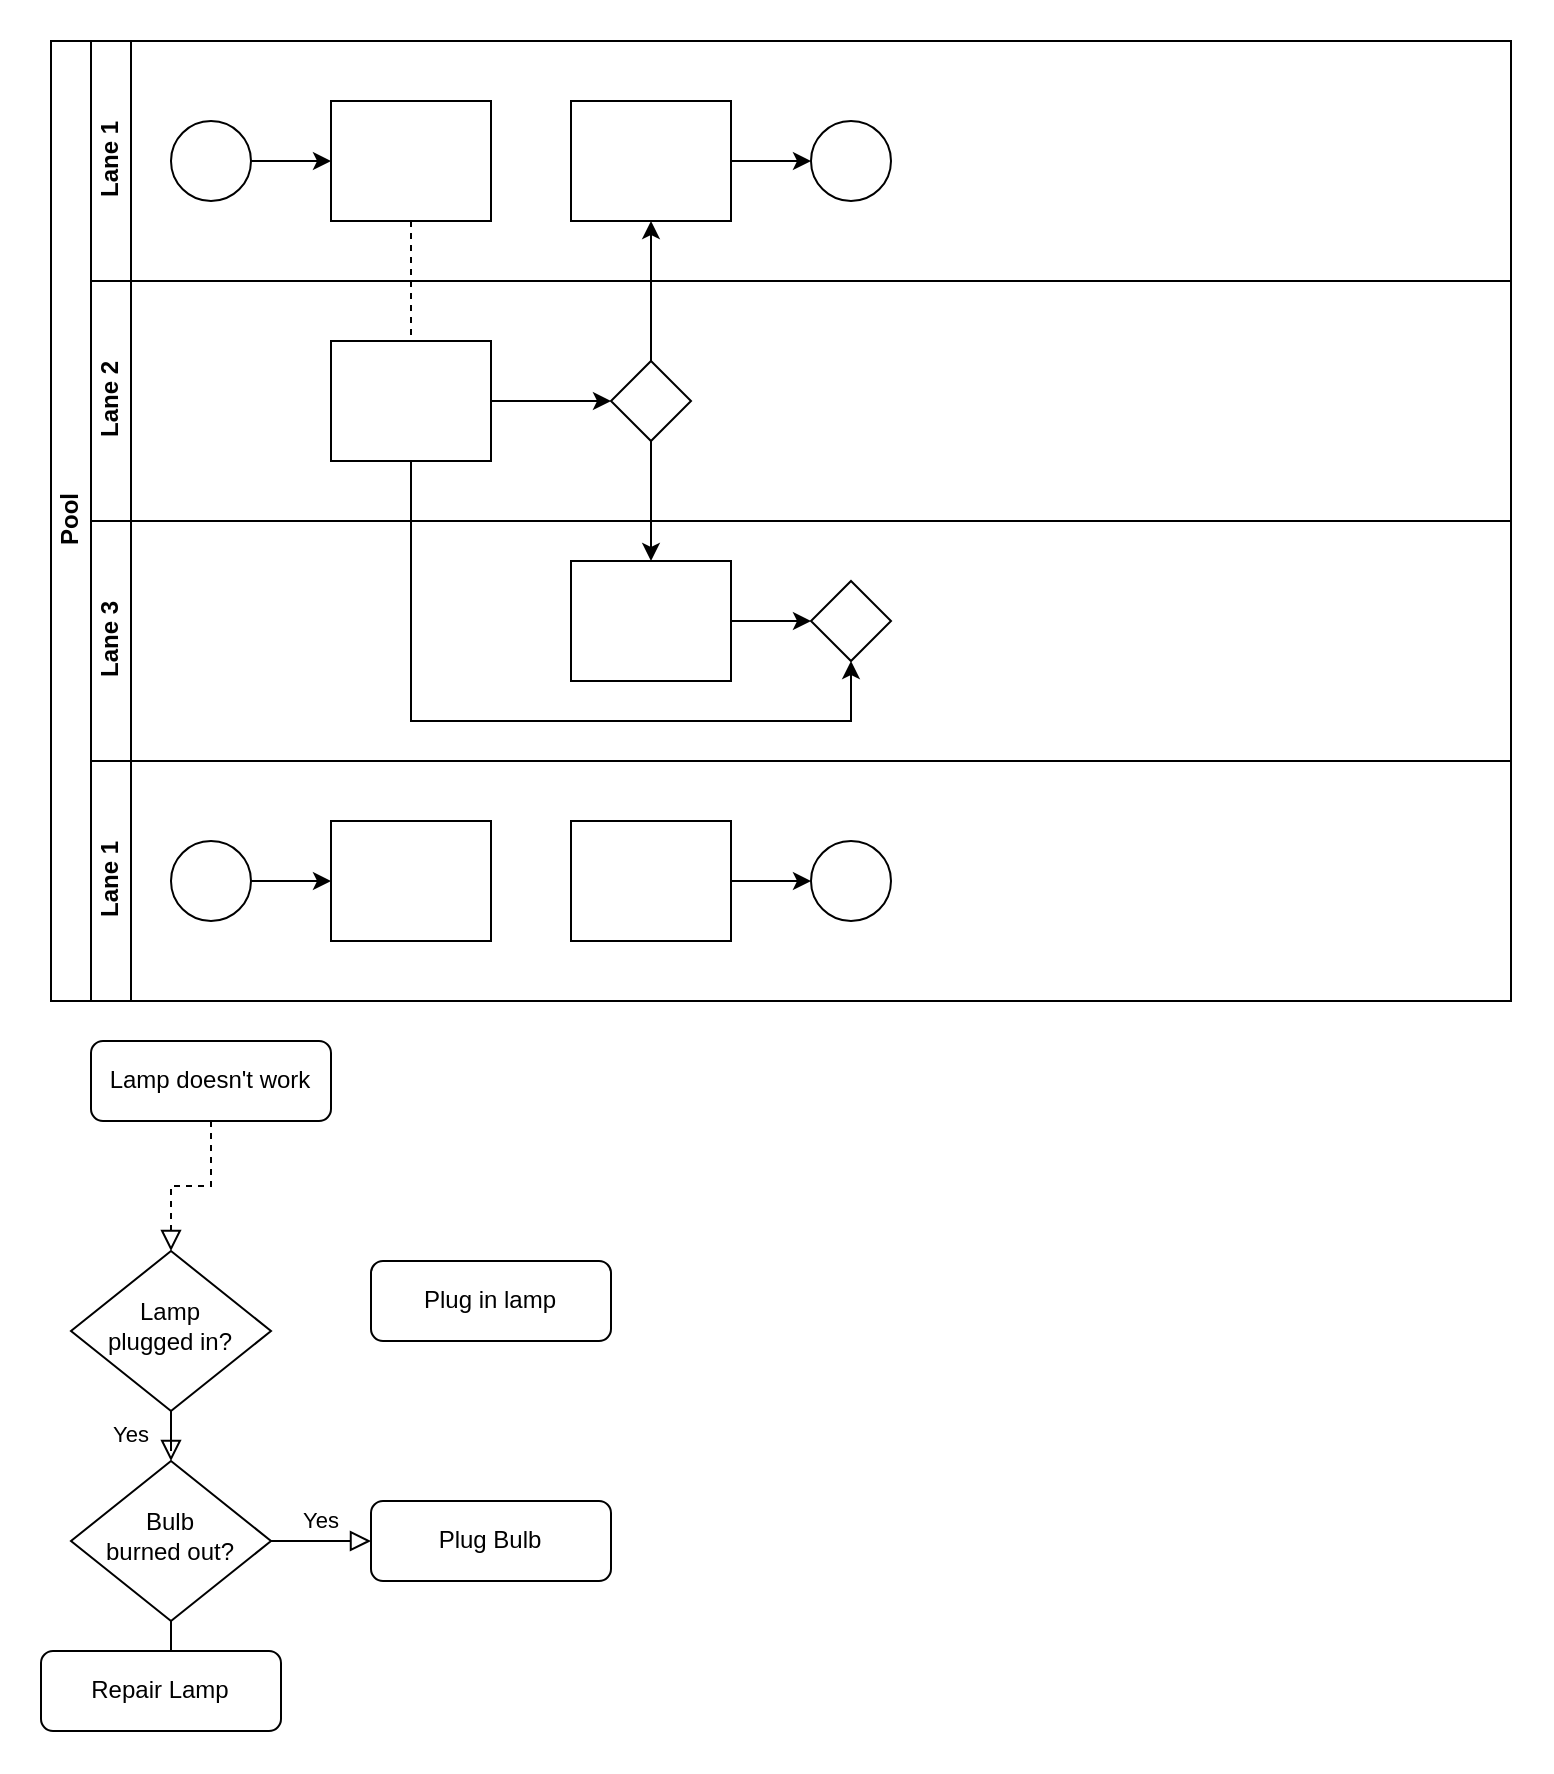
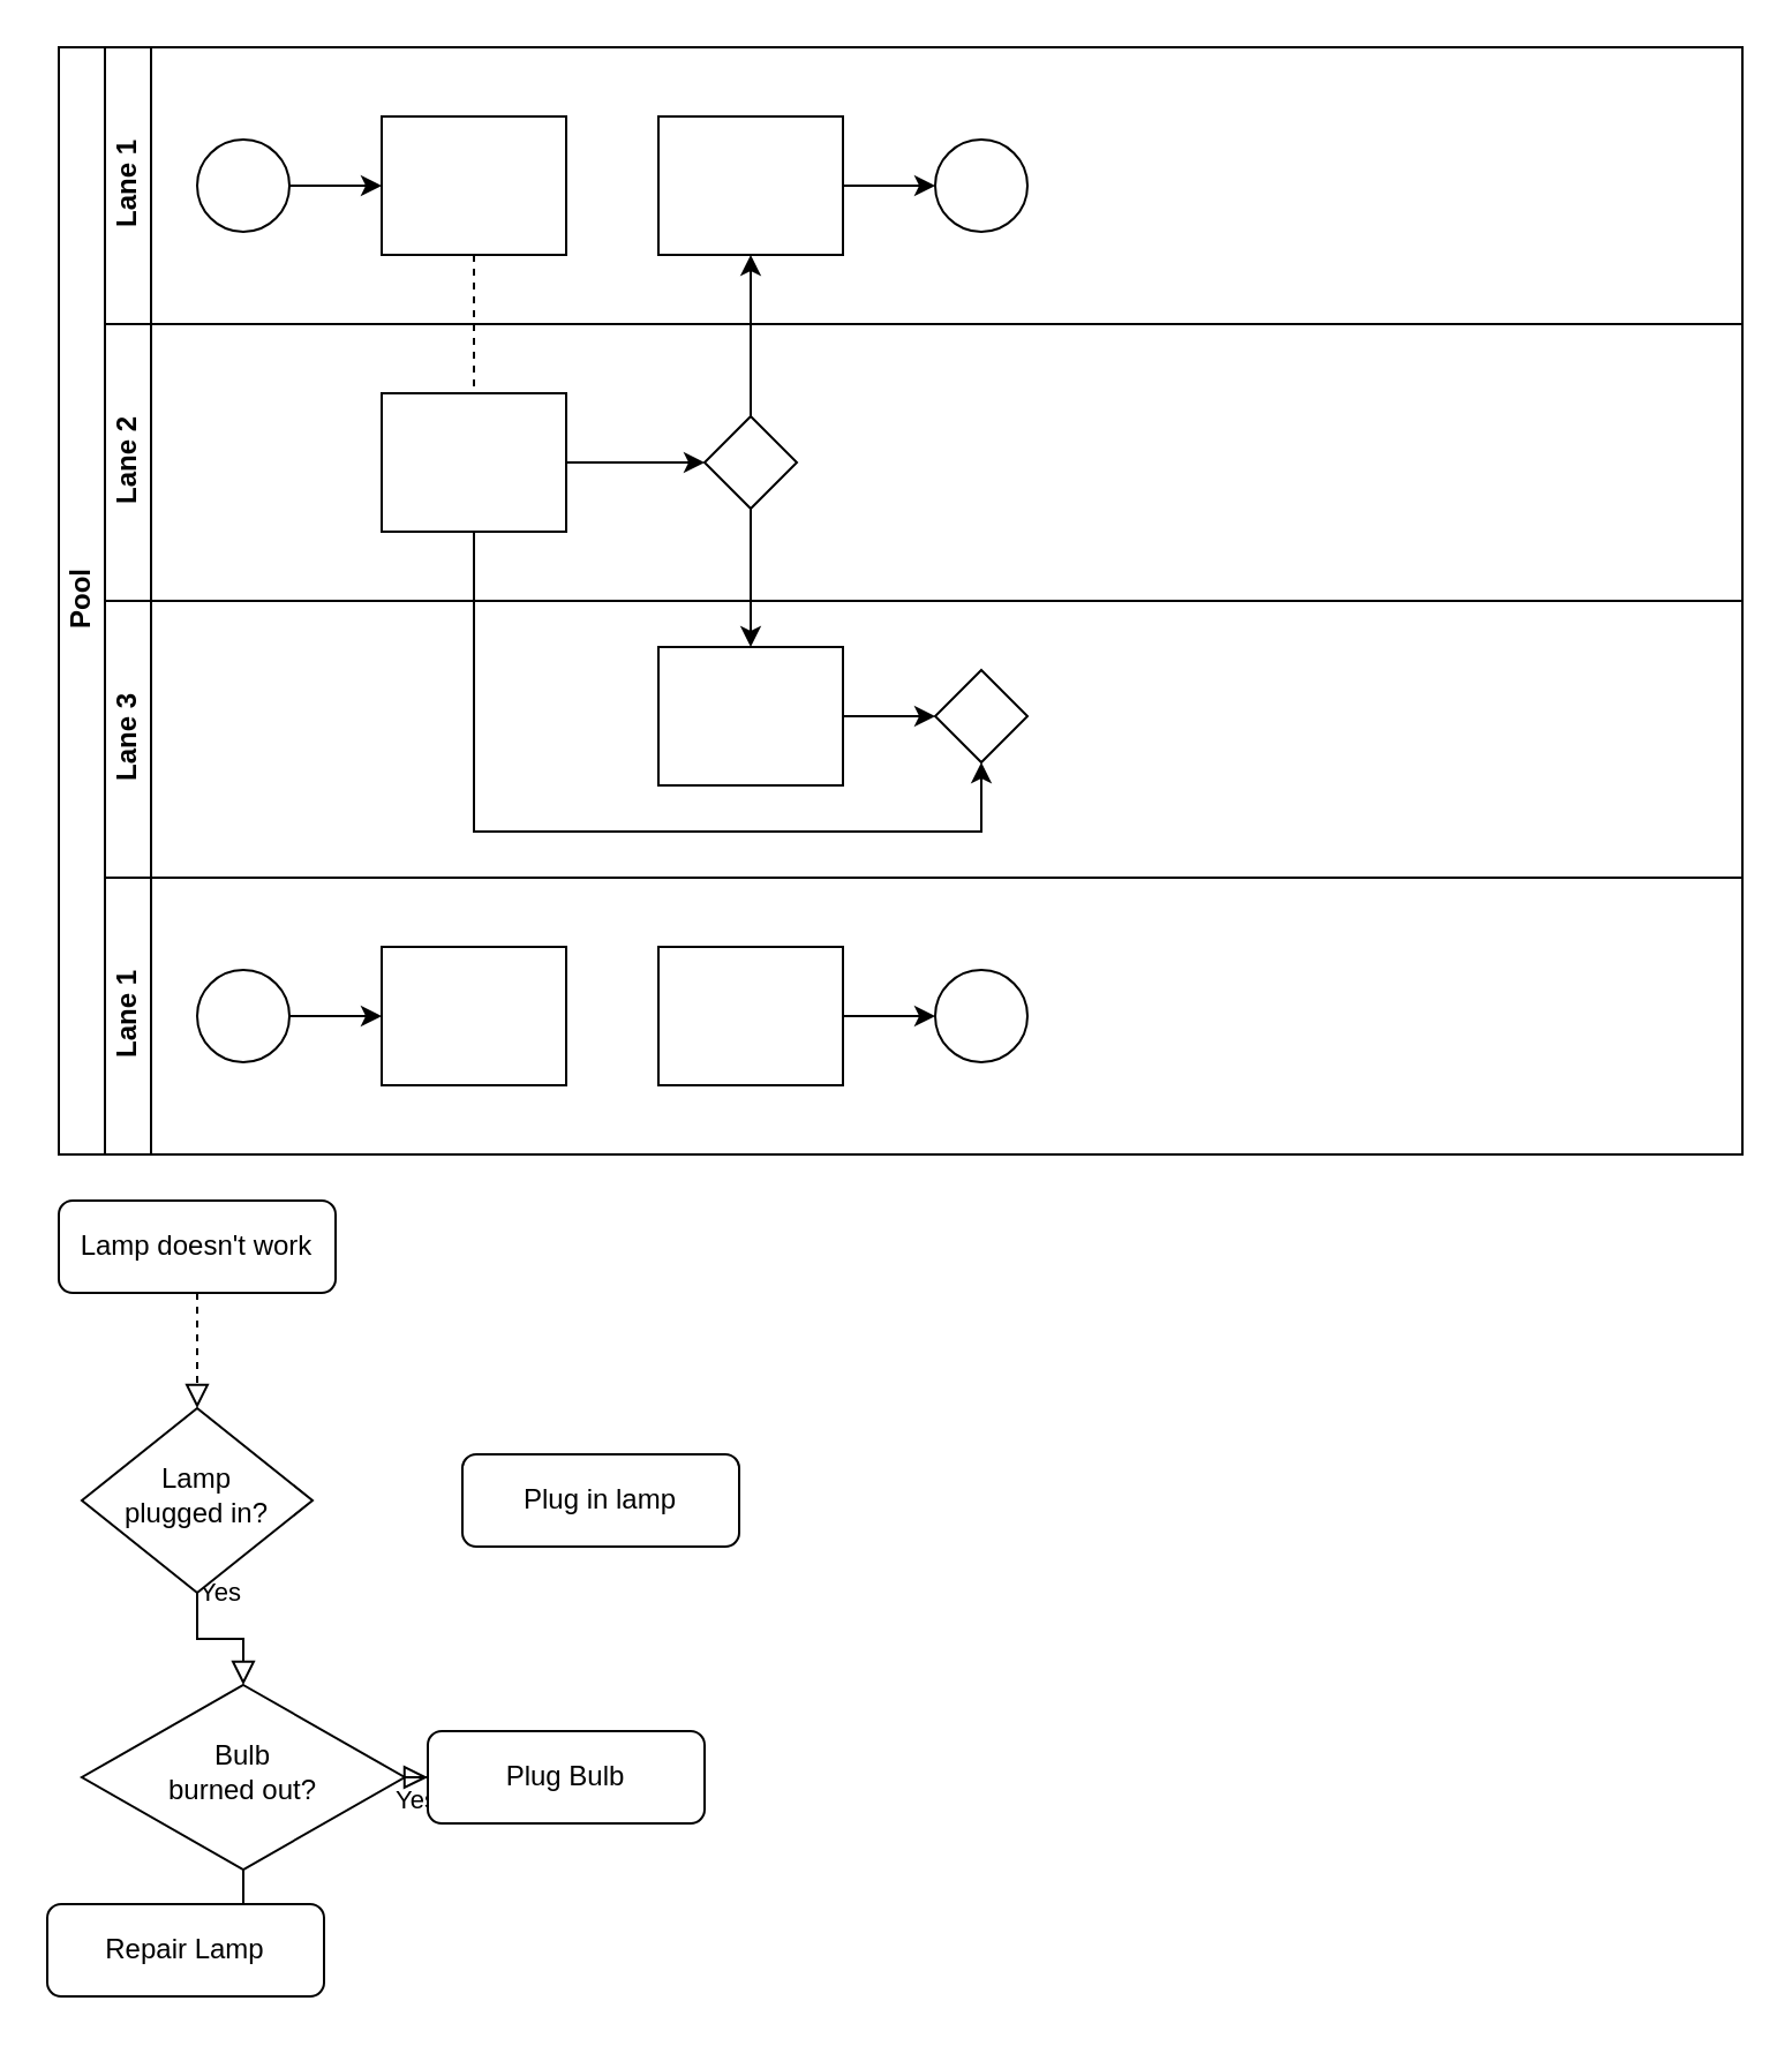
  <mxCell id="0" />
  <mxCell id="1" parent="0" />
  <mxCell id="2" value="Pool" style="swimlane;html=1;childLayout=stackLayout;resizeParent=1;resizeParentMax=0;horizontal=0;startSize=20;horizontalStack=0;" parent="1" vertex="1"><mxGeometry x="25" y="20" width="730" height="480" as="geometry" /></mxCell>
  <mxCell id="3" value="" style="edgeStyle=orthogonalEdgeStyle;rounded=0;orthogonalLoop=1;jettySize=auto;html=1;dashed=1;endArrow=none;endFill=0;" parent="2" source="10" target="16" edge="1"><mxGeometry relative="1" as="geometry" /></mxCell>
  <mxCell id="4" style="edgeStyle=orthogonalEdgeStyle;rounded=0;orthogonalLoop=1;jettySize=auto;html=1;endArrow=classic;endFill=1;" parent="2" source="17" target="12" edge="1"><mxGeometry relative="1" as="geometry" /></mxCell>
  <mxCell id="5" style="edgeStyle=orthogonalEdgeStyle;rounded=0;orthogonalLoop=1;jettySize=auto;html=1;endArrow=classic;endFill=1;" parent="2" source="17" target="20" edge="1"><mxGeometry relative="1" as="geometry" /></mxCell>
  <mxCell id="6" style="edgeStyle=orthogonalEdgeStyle;rounded=0;orthogonalLoop=1;jettySize=auto;html=1;endArrow=classic;endFill=1;" parent="2" source="16" target="21" edge="1"><mxGeometry relative="1" as="geometry"><Array as="points"><mxPoint x="180" y="340" /><mxPoint x="400" y="340" /></Array></mxGeometry></mxCell>
  <mxCell id="7" value="Lane 1" style="swimlane;html=1;startSize=20;horizontal=0;" parent="2" vertex="1"><mxGeometry x="20" width="710" height="120" as="geometry" /></mxCell>
  <mxCell id="8" value="" style="edgeStyle=orthogonalEdgeStyle;rounded=0;orthogonalLoop=1;jettySize=auto;html=1;" parent="7" source="9" target="10" edge="1"><mxGeometry relative="1" as="geometry" /></mxCell>
  <mxCell id="9" value="" style="ellipse;whiteSpace=wrap;html=1;" parent="7" vertex="1"><mxGeometry x="40" y="40" width="40" height="40" as="geometry" /></mxCell>
  <mxCell id="10" value="" style="rounded=0;whiteSpace=wrap;html=1;fontFamily=Helvetica;fontSize=12;fontColor=#000000;align=center;" parent="7" vertex="1"><mxGeometry x="120" y="30" width="80" height="60" as="geometry" /></mxCell>
  <mxCell id="11" value="" style="edgeStyle=orthogonalEdgeStyle;rounded=0;orthogonalLoop=1;jettySize=auto;html=1;endArrow=classic;endFill=1;" parent="7" source="12" target="13" edge="1"><mxGeometry relative="1" as="geometry" /></mxCell>
  <mxCell id="12" value="" style="rounded=0;whiteSpace=wrap;html=1;fontFamily=Helvetica;fontSize=12;fontColor=#000000;align=center;" parent="7" vertex="1"><mxGeometry x="240" y="30" width="80" height="60" as="geometry" /></mxCell>
  <mxCell id="13" value="" style="ellipse;whiteSpace=wrap;html=1;" parent="7" vertex="1"><mxGeometry x="360" y="40" width="40" height="40" as="geometry" /></mxCell>
  <mxCell id="14" value="Lane 2" style="swimlane;html=1;startSize=20;horizontal=0;" parent="2" vertex="1"><mxGeometry x="20" y="120" width="710" height="120" as="geometry" /></mxCell>
  <mxCell id="15" value="" style="edgeStyle=orthogonalEdgeStyle;rounded=0;orthogonalLoop=1;jettySize=auto;html=1;endArrow=classic;endFill=1;" parent="14" source="16" target="17" edge="1"><mxGeometry relative="1" as="geometry" /></mxCell>
  <mxCell id="16" value="" style="rounded=0;whiteSpace=wrap;html=1;fontFamily=Helvetica;fontSize=12;fontColor=#000000;align=center;" parent="14" vertex="1"><mxGeometry x="120" y="30" width="80" height="60" as="geometry" /></mxCell>
  <mxCell id="17" value="" style="rhombus;whiteSpace=wrap;html=1;fontFamily=Helvetica;fontSize=12;fontColor=#000000;align=center;" parent="14" vertex="1"><mxGeometry x="260" y="40" width="40" height="40" as="geometry" /></mxCell>
  <mxCell id="18" value="Lane 3" style="swimlane;html=1;startSize=20;horizontal=0;" parent="2" vertex="1"><mxGeometry x="20" y="240" width="710" height="120" as="geometry" /></mxCell>
  <mxCell id="19" value="" style="edgeStyle=orthogonalEdgeStyle;rounded=0;orthogonalLoop=1;jettySize=auto;html=1;endArrow=classic;endFill=1;" parent="18" source="20" target="21" edge="1"><mxGeometry relative="1" as="geometry" /></mxCell>
  <mxCell id="20" value="" style="rounded=0;whiteSpace=wrap;html=1;fontFamily=Helvetica;fontSize=12;fontColor=#000000;align=center;" parent="18" vertex="1"><mxGeometry x="240" y="20" width="80" height="60" as="geometry" /></mxCell>
  <mxCell id="21" value="" style="rhombus;whiteSpace=wrap;html=1;fontFamily=Helvetica;fontSize=12;fontColor=#000000;align=center;" parent="18" vertex="1"><mxGeometry x="360" y="30" width="40" height="40" as="geometry" /></mxCell>
  <mxCell id="22" value="Lane 1" style="swimlane;html=1;startSize=20;horizontal=0;" parent="2" vertex="1"><mxGeometry x="20" y="360" width="710" height="120" as="geometry" /></mxCell>
  <mxCell id="23" value="" style="edgeStyle=orthogonalEdgeStyle;rounded=0;orthogonalLoop=1;jettySize=auto;html=1;" parent="22" source="24" target="25" edge="1"><mxGeometry relative="1" as="geometry" /></mxCell>
  <mxCell id="24" value="" style="ellipse;whiteSpace=wrap;html=1;" parent="22" vertex="1"><mxGeometry x="40" y="40" width="40" height="40" as="geometry" /></mxCell>
  <mxCell id="25" value="" style="rounded=0;whiteSpace=wrap;html=1;fontFamily=Helvetica;fontSize=12;fontColor=#000000;align=center;" parent="22" vertex="1"><mxGeometry x="120" y="30" width="80" height="60" as="geometry" /></mxCell>
  <mxCell id="26" value="" style="edgeStyle=orthogonalEdgeStyle;rounded=0;orthogonalLoop=1;jettySize=auto;html=1;endArrow=classic;endFill=1;" parent="22" source="27" target="28" edge="1"><mxGeometry relative="1" as="geometry" /></mxCell>
  <mxCell id="27" value="" style="rounded=0;whiteSpace=wrap;html=1;fontFamily=Helvetica;fontSize=12;fontColor=#000000;align=center;" parent="22" vertex="1"><mxGeometry x="240" y="30" width="80" height="60" as="geometry" /></mxCell>
  <mxCell id="28" value="" style="ellipse;whiteSpace=wrap;html=1;" parent="22" vertex="1"><mxGeometry x="360" y="40" width="40" height="40" as="geometry" /></mxCell>
  <mxCell id="29" value="" style="rounded=0;html=1;jettySize=auto;orthogonalLoop=1;fontSize=11;endArrow=block;endFill=0;endSize=8;strokeWidth=1;shadow=0;labelBackgroundColor=none;edgeStyle=orthogonalEdgeStyle;dashed=1;" parent="1" source="30" target="32" edge="1"><mxGeometry relative="1" as="geometry" /></mxCell>
- <mxCell id="30" value="Lamp doesn't work" style="rounded=1;whiteSpace=wrap;html=1;fontSize=12;glass=0;strokeWidth=1;shadow=0;" parent="1" vertex="1"><mxGeometry x="45" y="520" width="120" height="40" as="geometry" /></mxCell>
+ <mxCell id="30" value="Lamp doesn't work" style="rounded=1;whiteSpace=wrap;html=1;fontSize=12;glass=0;strokeWidth=1;shadow=0;" parent="1" vertex="1"><mxGeometry x="25" y="520" width="120" height="40" as="geometry" /></mxCell>
  <mxCell id="31" value="Yes" style="rounded=0;html=1;jettySize=auto;orthogonalLoop=1;fontSize=11;endArrow=block;endFill=0;endSize=8;strokeWidth=1;shadow=0;labelBackgroundColor=none;edgeStyle=orthogonalEdgeStyle;" parent="1" source="32" target="36" edge="1"><mxGeometry y="20" relative="1" as="geometry"><mxPoint as="offset" /></mxGeometry></mxCell>
- <mxCell id="32" value="Lamp&lt;br&gt;plugged in?" style="rhombus;whiteSpace=wrap;html=1;shadow=0;fontFamily=Helvetica;fontSize=12;align=center;strokeWidth=1;spacing=6;spacingTop=-4;" parent="1" vertex="1"><mxGeometry x="35" y="625" width="100" height="80" as="geometry" /></mxCell>
- <mxCell id="33" value="Plug in lamp" style="rounded=1;whiteSpace=wrap;html=1;fontSize=12;glass=0;strokeWidth=1;shadow=0;" parent="1" vertex="1"><mxGeometry x="185" y="630" width="120" height="40" as="geometry" /></mxCell>
+ <mxCell id="32" value="Lamp&lt;br&gt;plugged in?" style="rhombus;whiteSpace=wrap;html=1;shadow=0;fontFamily=Helvetica;fontSize=12;align=center;strokeWidth=1;spacing=6;spacingTop=-4;" parent="1" vertex="1"><mxGeometry x="35" y="610" width="100" height="80" as="geometry" /></mxCell>
+ <mxCell id="33" value="Plug in lamp" style="rounded=1;whiteSpace=wrap;html=1;fontSize=12;glass=0;strokeWidth=1;shadow=0;" parent="1" vertex="1"><mxGeometry x="200" y="630" width="120" height="40" as="geometry" /></mxCell>
  <mxCell id="34" value="No" style="rounded=0;html=1;jettySize=auto;orthogonalLoop=1;fontSize=11;endArrow=block;endFill=0;endSize=8;strokeWidth=1;shadow=0;labelBackgroundColor=none;edgeStyle=orthogonalEdgeStyle;" parent="1" source="36" target="37" edge="1"><mxGeometry x="0.333" y="20" relative="1" as="geometry"><mxPoint as="offset" /></mxGeometry></mxCell>
  <mxCell id="35" value="Yes" style="edgeStyle=orthogonalEdgeStyle;rounded=0;html=1;jettySize=auto;orthogonalLoop=1;fontSize=11;endArrow=block;endFill=0;endSize=8;strokeWidth=1;shadow=0;labelBackgroundColor=none;" parent="1" source="36" target="38" edge="1"><mxGeometry y="10" relative="1" as="geometry"><mxPoint as="offset" /></mxGeometry></mxCell>
- <mxCell id="36" value="Bulb&lt;br&gt;burned out?" style="rhombus;whiteSpace=wrap;html=1;shadow=0;fontFamily=Helvetica;fontSize=12;align=center;strokeWidth=1;spacing=6;spacingTop=-4;" parent="1" vertex="1"><mxGeometry x="35" y="730" width="100" height="80" as="geometry" /></mxCell>
+ <mxCell id="36" value="Bulb&lt;br&gt;burned out?" style="rhombus;whiteSpace=wrap;html=1;shadow=0;fontFamily=Helvetica;fontSize=12;align=center;strokeWidth=1;spacing=6;spacingTop=-4;" parent="1" vertex="1"><mxGeometry x="35" y="730" width="140" height="80" as="geometry" /></mxCell>
  <mxCell id="37" value="Repair Lamp" style="rounded=1;whiteSpace=wrap;html=1;fontSize=12;glass=0;strokeWidth=1;shadow=0;" parent="1" vertex="1"><mxGeometry x="20" y="825" width="120" height="40" as="geometry" /></mxCell>
  <mxCell id="38" value="Plug Bulb" style="rounded=1;whiteSpace=wrap;html=1;fontSize=12;glass=0;strokeWidth=1;shadow=0;" parent="1" vertex="1"><mxGeometry x="185" y="750" width="120" height="40" as="geometry" /></mxCell>
